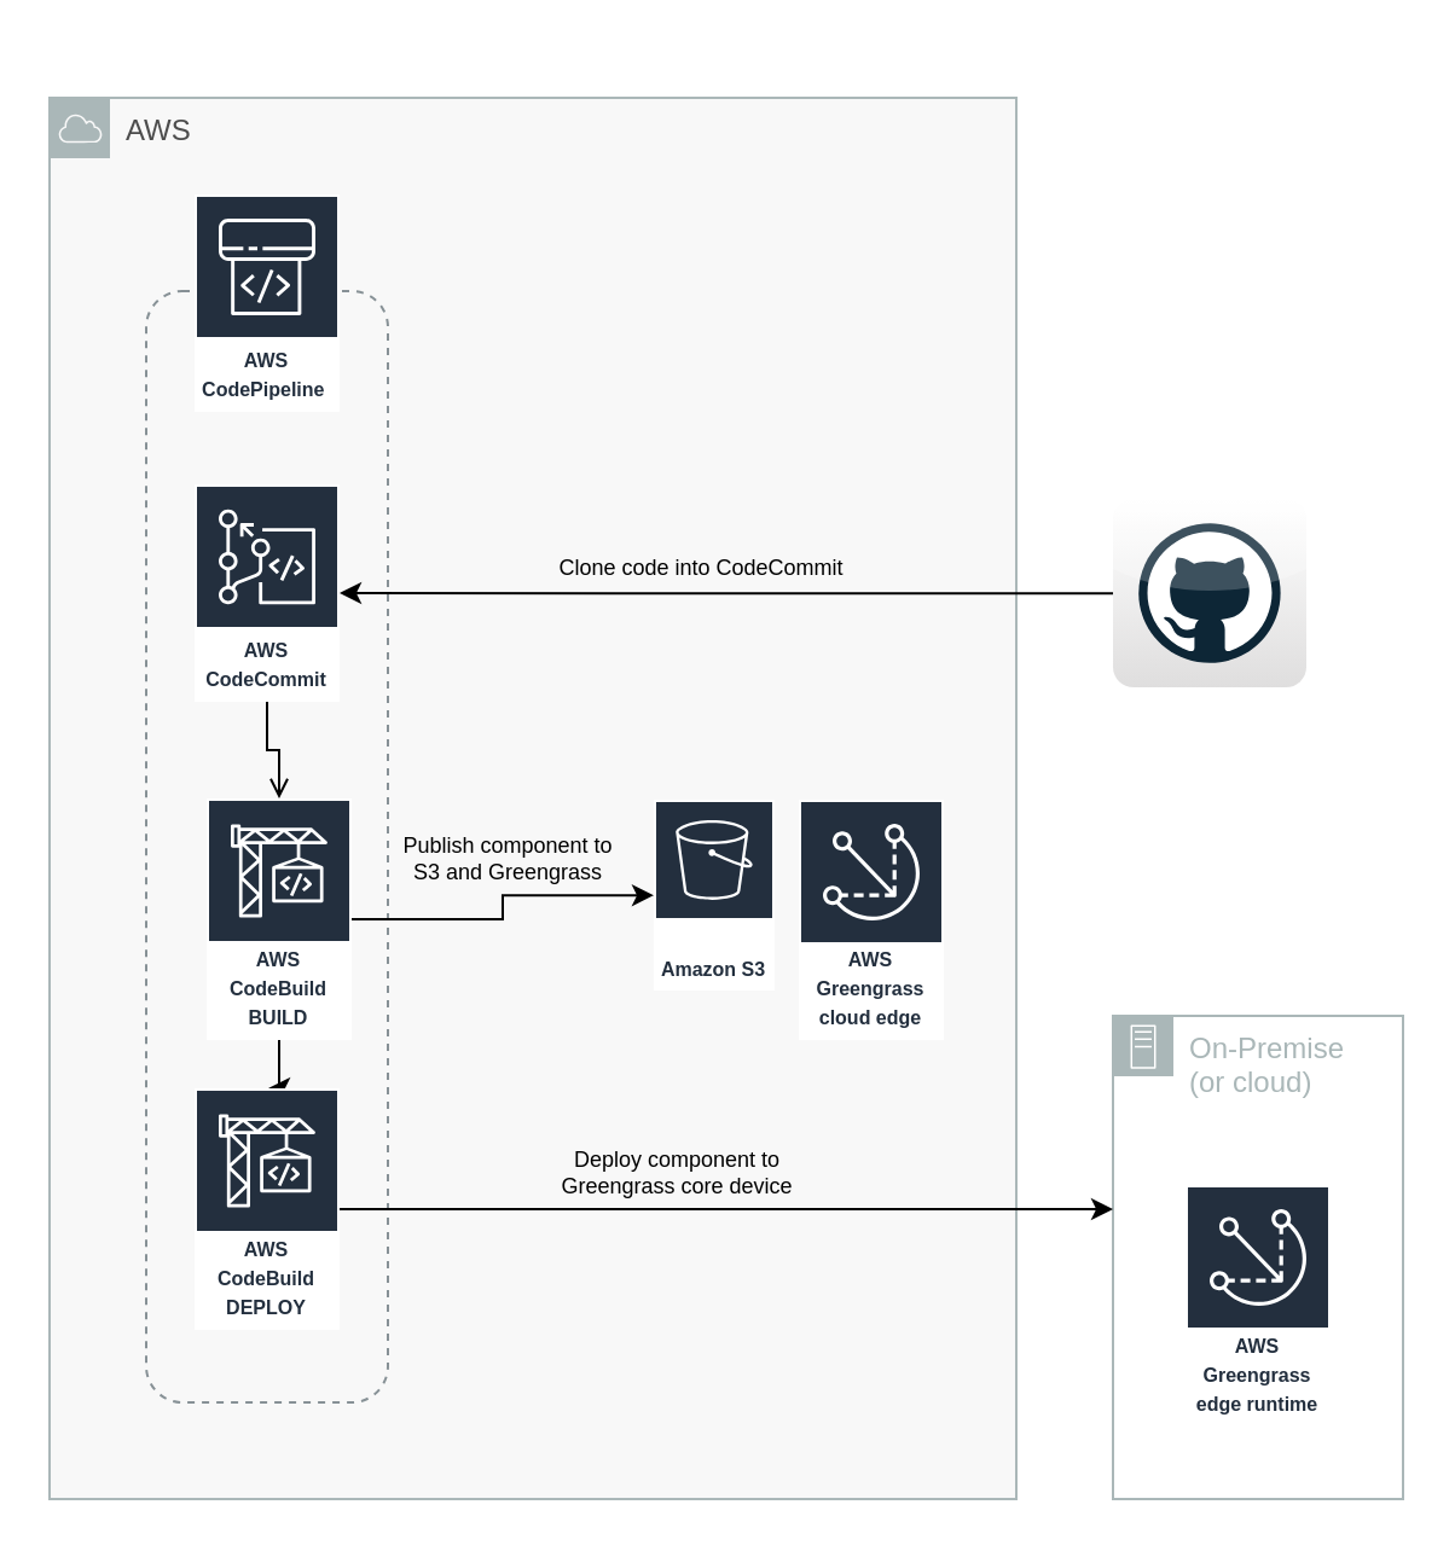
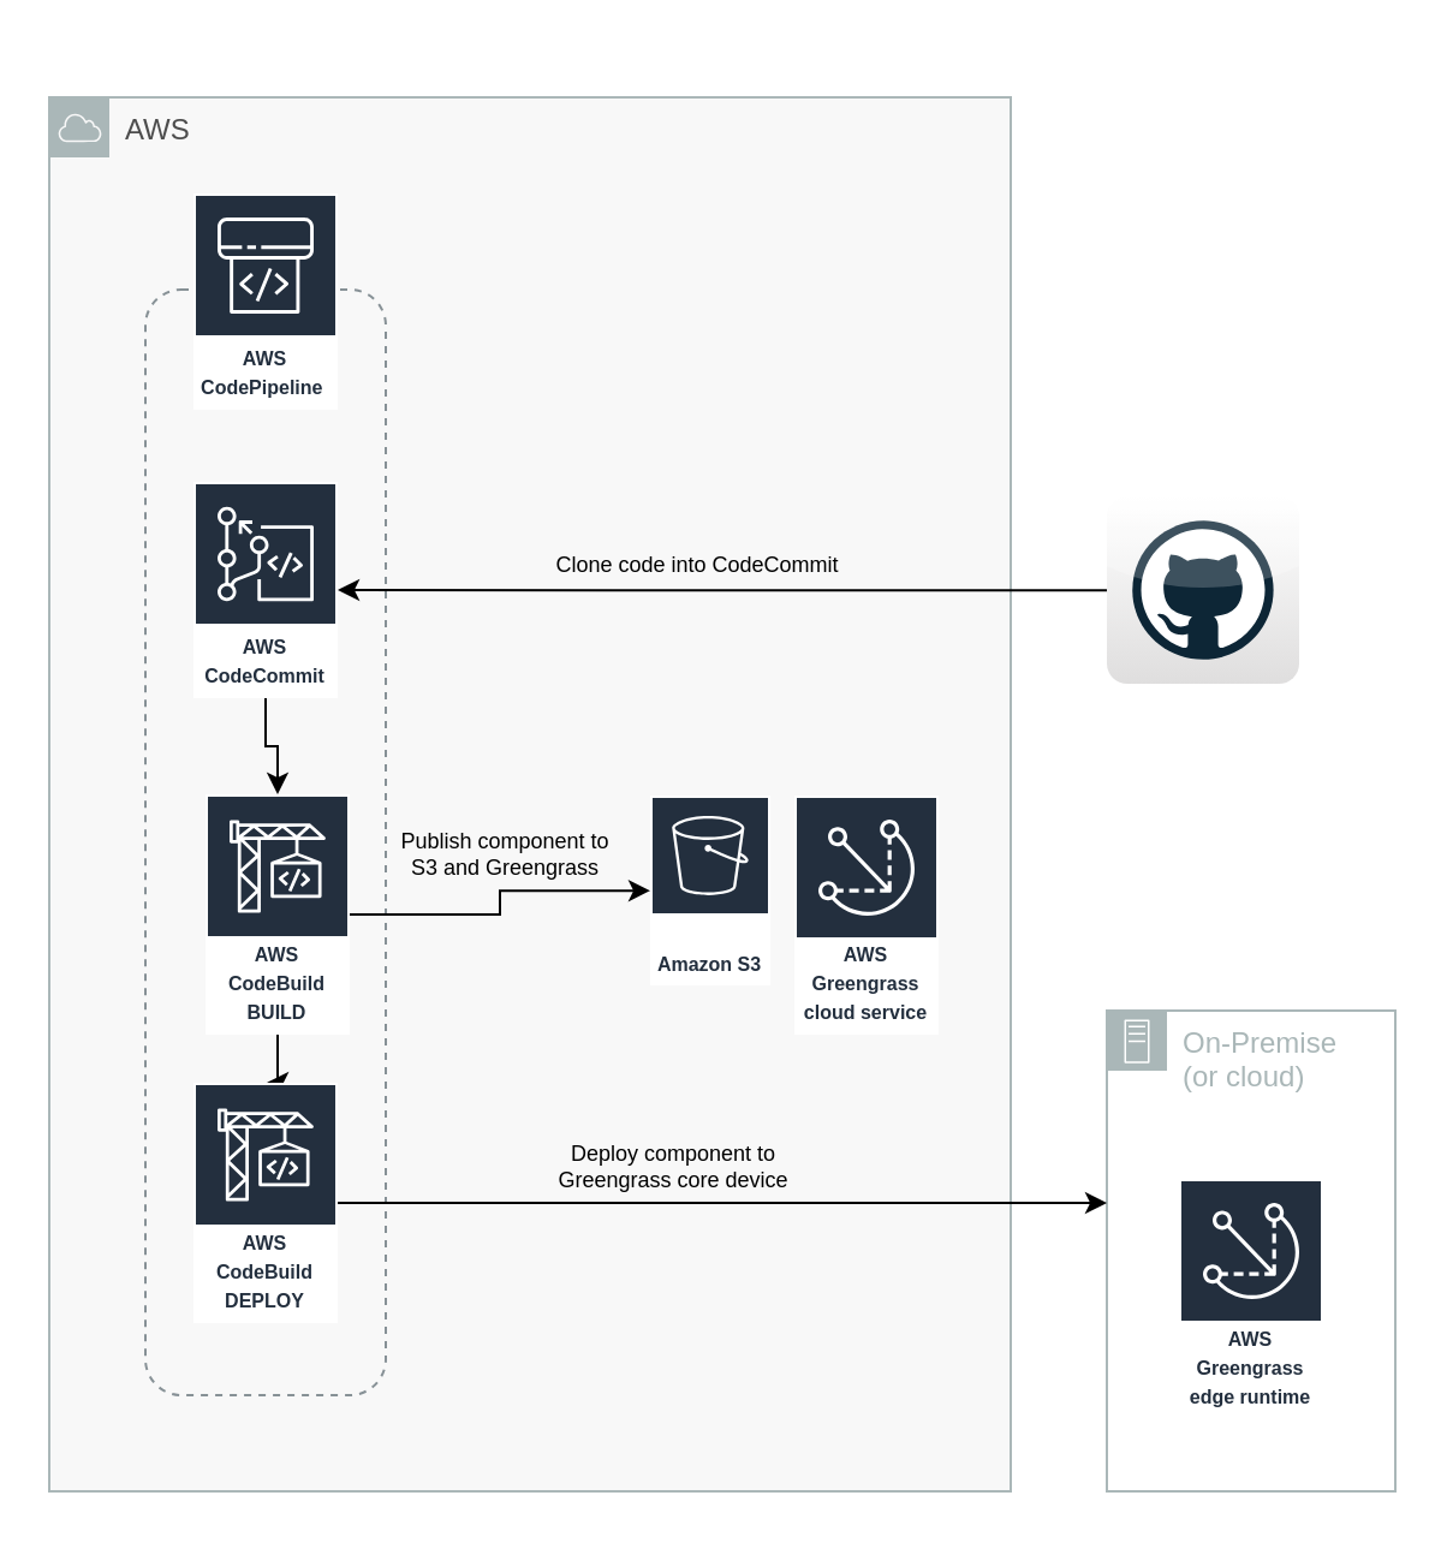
  <mxCell id="0" />
  <mxCell id="1" parent="0" />
  <mxCell id="2" value="On-Premise&lt;br&gt;(or cloud)" style="outlineConnect=0;gradientColor=none;html=1;whiteSpace=wrap;fontSize=12;fontStyle=0;shape=mxgraph.aws4.group;grIcon=mxgraph.aws4.group_on_premise;strokeColor=#AAB7B8;fillColor=none;verticalAlign=top;align=left;spacingLeft=30;fontColor=#AAB7B8;dashed=0;" parent="1" vertex="1"><mxGeometry x="460" y="420" width="120" height="200" as="geometry" /></mxCell>
  <mxCell id="3" value="&lt;font color=&quot;#4D4D4D&quot;&gt;AWS&lt;/font&gt;" style="outlineConnect=0;gradientColor=none;html=1;whiteSpace=wrap;fontSize=12;fontStyle=0;shape=mxgraph.aws4.group;grIcon=mxgraph.aws4.group_aws_cloud;strokeColor=#AAB7B8;fillColor=#F8f8f8;verticalAlign=top;align=left;spacingLeft=30;fontColor=#AAB7B8;dashed=0;" parent="1" vertex="1"><mxGeometry x="20" y="40" width="400" height="580" as="geometry" /></mxCell>
  <mxCell id="4" value="" style="outlineConnect=0;gradientColor=none;html=1;whiteSpace=wrap;fontSize=12;fontStyle=0;strokeColor=#879196;fillColor=none;verticalAlign=top;align=center;fontColor=#879196;dashed=1;spacingTop=3;rounded=1;" parent="1" vertex="1"><mxGeometry x="60" y="120" width="100" height="460" as="geometry" /></mxCell>
  <mxCell id="5" value="&lt;div&gt;&lt;font style=&quot;font-size: 8px&quot;&gt;AWS CodePipeline&amp;nbsp;&lt;/font&gt;&lt;/div&gt;" style="outlineConnect=0;fontColor=#232F3E;gradientColor=none;strokeColor=#ffffff;fillColor=#232F3E;dashed=0;verticalLabelPosition=middle;verticalAlign=bottom;align=center;html=1;whiteSpace=wrap;fontSize=10;fontStyle=1;spacing=3;shape=mxgraph.aws4.productIcon;prIcon=mxgraph.aws4.codepipeline;" parent="1" vertex="1"><mxGeometry x="80" y="80" width="60" height="90" as="geometry" /></mxCell>
  <mxCell id="6" value="" style="edgeStyle=orthogonalEdgeStyle;rounded=0;orthogonalLoop=1;jettySize=auto;html=1;" parent="1" source="8" target="9" edge="1"><mxGeometry relative="1" as="geometry" /></mxCell>
  <mxCell id="7" value="" style="edgeStyle=orthogonalEdgeStyle;rounded=0;orthogonalLoop=1;jettySize=auto;html=1;" parent="1" source="8" edge="1"><mxGeometry relative="1" as="geometry"><mxPoint x="110" y="450" as="targetPoint" /></mxGeometry></mxCell>
  <mxCell id="8" value="&lt;div&gt;&lt;font style=&quot;font-size: 8px&quot;&gt;AWS CodeBuild BUILD&lt;br&gt;&lt;/font&gt;&lt;/div&gt;" style="outlineConnect=0;fontColor=#232F3E;gradientColor=none;strokeColor=#ffffff;fillColor=#232F3E;dashed=0;verticalLabelPosition=middle;verticalAlign=bottom;align=center;html=1;whiteSpace=wrap;fontSize=10;fontStyle=1;spacing=3;shape=mxgraph.aws4.productIcon;prIcon=mxgraph.aws4.codebuild;" parent="1" vertex="1"><mxGeometry x="85" y="330" width="60" height="100" as="geometry" /></mxCell>
  <mxCell id="9" value="&lt;font style=&quot;font-size: 8px&quot;&gt;Amazon S3&lt;/font&gt;" style="outlineConnect=0;fontColor=#232F3E;gradientColor=none;strokeColor=#ffffff;fillColor=#232F3E;dashed=0;verticalLabelPosition=middle;verticalAlign=bottom;align=center;html=1;whiteSpace=wrap;fontSize=10;fontStyle=1;spacing=3;shape=mxgraph.aws4.productIcon;prIcon=mxgraph.aws4.s3;" parent="1" vertex="1"><mxGeometry x="270" y="330.47" width="50" height="79.06" as="geometry" /></mxCell>
- <mxCell id="10" value="" style="edgeStyle=orthogonalEdgeStyle;rounded=0;orthogonalLoop=1;jettySize=auto;html=1;endArrow=open;" parent="1" source="11" target="8" edge="1"><mxGeometry relative="1" as="geometry" /></mxCell>
+ <mxCell id="10" value="" style="edgeStyle=orthogonalEdgeStyle;rounded=0;orthogonalLoop=1;jettySize=auto;html=1;" parent="1" source="11" target="8" edge="1"><mxGeometry relative="1" as="geometry" /></mxCell>
  <mxCell id="11" value="&lt;div&gt;&lt;font style=&quot;font-size: 8px&quot;&gt;AWS CodeCommit&lt;/font&gt;&lt;/div&gt;" style="outlineConnect=0;fontColor=#232F3E;gradientColor=none;strokeColor=#ffffff;fillColor=#232F3E;dashed=0;verticalLabelPosition=middle;verticalAlign=bottom;align=center;html=1;whiteSpace=wrap;fontSize=10;fontStyle=1;spacing=3;shape=mxgraph.aws4.productIcon;prIcon=mxgraph.aws4.codecommit;" parent="1" vertex="1"><mxGeometry x="80" y="200" width="60" height="90" as="geometry" /></mxCell>
  <mxCell id="12" value="" style="edgeStyle=orthogonalEdgeStyle;rounded=0;orthogonalLoop=1;jettySize=auto;html=1;" parent="1" source="13" target="2" edge="1"><mxGeometry relative="1" as="geometry"><mxPoint x="220" y="500" as="targetPoint" /><Array as="points"><mxPoint x="390" y="500" /><mxPoint x="390" y="500" /></Array></mxGeometry></mxCell>
  <mxCell id="13" value="&lt;div&gt;&lt;font style=&quot;font-size: 8px&quot;&gt;AWS CodeBuild DEPLOY&lt;br&gt;&lt;/font&gt;&lt;/div&gt;" style="outlineConnect=0;fontColor=#232F3E;gradientColor=none;strokeColor=#ffffff;fillColor=#232F3E;dashed=0;verticalLabelPosition=middle;verticalAlign=bottom;align=center;html=1;whiteSpace=wrap;fontSize=10;fontStyle=1;spacing=3;shape=mxgraph.aws4.productIcon;prIcon=mxgraph.aws4.codebuild;" parent="1" vertex="1"><mxGeometry x="80" y="450" width="60" height="100" as="geometry" /></mxCell>
  <mxCell id="14" value="" style="edgeStyle=orthogonalEdgeStyle;rounded=0;orthogonalLoop=1;jettySize=auto;html=1;" parent="1" source="18" target="11" edge="1"><mxGeometry relative="1" as="geometry"><mxPoint x="341.5" y="295" as="targetPoint" /><mxPoint x="421.5" y="280" as="sourcePoint" /></mxGeometry></mxCell>
  <mxCell id="15" value="Deploy component to Greengrass core device" style="text;html=1;strokeColor=none;fillColor=none;align=center;verticalAlign=middle;whiteSpace=wrap;rounded=0;fontSize=9;" parent="1" vertex="1"><mxGeometry x="230" y="470" width="100" height="30" as="geometry" /></mxCell>
  <mxCell id="16" value="Clone code into CodeCommit" style="text;html=1;strokeColor=none;fillColor=none;align=center;verticalAlign=middle;whiteSpace=wrap;rounded=0;fontSize=9;" parent="1" vertex="1"><mxGeometry x="230" y="230" width="120" height="10" as="geometry" /></mxCell>
  <mxCell id="17" value="&amp;nbsp; " style="text;html=1;strokeColor=none;fillColor=none;align=center;verticalAlign=middle;whiteSpace=wrap;rounded=0;fontSize=9;" parent="1" vertex="1"><mxGeometry x="460" width="40" height="20" as="geometry" y="20" /></mxCell>
  <mxCell id="18" value="" style="dashed=0;outlineConnect=0;html=1;align=center;labelPosition=center;verticalLabelPosition=bottom;verticalAlign=top;shape=mxgraph.webicons.github;gradientColor=#DFDEDE" parent="1" vertex="1"><mxGeometry x="460" y="205.95" width="80" height="78.1" as="geometry" /></mxCell>
  <mxCell id="19" value="&lt;font style=&quot;font-size: 8px&quot;&gt;AWS Greengrass&lt;br&gt;edge runtime&lt;br&gt;&lt;/font&gt;" style="outlineConnect=0;fontColor=#232F3E;gradientColor=none;strokeColor=#ffffff;fillColor=#232F3E;dashed=0;verticalLabelPosition=middle;verticalAlign=bottom;align=center;html=1;whiteSpace=wrap;fontSize=10;fontStyle=1;spacing=3;shape=mxgraph.aws4.productIcon;prIcon=mxgraph.aws4.greengrass;" parent="1" vertex="1"><mxGeometry x="490" y="490" width="60" height="99.53" as="geometry" /></mxCell>
  <mxCell id="20" value="Publish component to S3 and Greengrass" style="text;html=1;strokeColor=none;fillColor=none;align=center;verticalAlign=middle;whiteSpace=wrap;rounded=0;fontSize=9;" parent="1" vertex="1"><mxGeometry x="160" y="340" width="100" height="30" as="geometry" /></mxCell>
- <mxCell id="21" value="&lt;font style=&quot;font-size: 8px&quot;&gt;AWS Greengrass&lt;br&gt;cloud edge&lt;br&gt;&lt;/font&gt;" style="outlineConnect=0;fontColor=#232F3E;gradientColor=none;strokeColor=#ffffff;fillColor=#232F3E;dashed=0;verticalLabelPosition=middle;verticalAlign=bottom;align=center;html=1;whiteSpace=wrap;fontSize=10;fontStyle=1;spacing=3;shape=mxgraph.aws4.productIcon;prIcon=mxgraph.aws4.greengrass;" parent="1" vertex="1"><mxGeometry x="330" y="330.47" width="60" height="99.53" as="geometry" /></mxCell>
+ <mxCell id="21" value="&lt;font style=&quot;font-size: 8px&quot;&gt;AWS Greengrass&lt;br&gt;cloud service&lt;br&gt;&lt;/font&gt;" style="outlineConnect=0;fontColor=#232F3E;gradientColor=none;strokeColor=#ffffff;fillColor=#232F3E;dashed=0;verticalLabelPosition=middle;verticalAlign=bottom;align=center;html=1;whiteSpace=wrap;fontSize=10;fontStyle=1;spacing=3;shape=mxgraph.aws4.productIcon;prIcon=mxgraph.aws4.greengrass;" parent="1" vertex="1"><mxGeometry x="330" y="330.47" width="60" height="99.53" as="geometry" /></mxCell>
